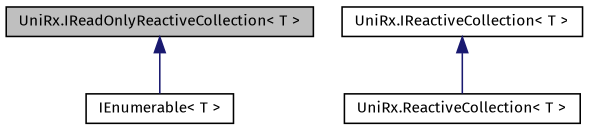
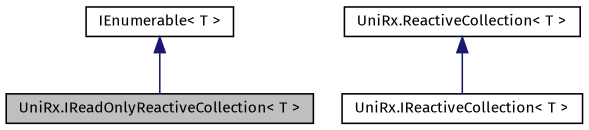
  digraph {
    fontname="Fira Sans"
    node [color=black fillcolor=white fontname="Fira Sans" fontsize=10 shape=record style=filled]
    edge [color=midnightblue dir=back fontname="Fira Sans" fontsize=10 labelfontname=Helvetica labelfontsize=10 style=solid]
    n1 [fillcolor=grey75 fontcolor=black height=0.2 label="UniRx.IReadOnlyReactiveCollection\< T \>" width=0.4]
    n2 [height=0.2 label="UniRx.IReactiveCollection\< T \>" width=0.4]
    n3 [height=0.2 label="UniRx.ReactiveCollection\< T \>" width=0.4]
    n4 [height=0.2 label="IEnumerable\< T \>" width=0.4]
-   n2 -> n3
-   n1 -> n4
+   n3 -> n2
+   n4 -> n1
  }
